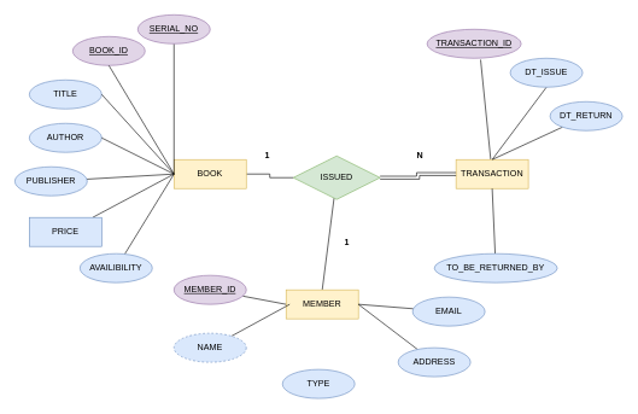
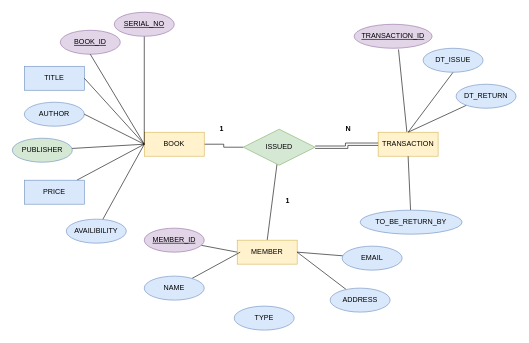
  <mxCell id="0" />
  <mxCell id="1" parent="0" />
  <mxCell id="2" style="edgeStyle=orthogonalEdgeStyle;rounded=0;orthogonalLoop=1;jettySize=auto;html=1;entryX=0;entryY=0.5;entryDx=0;entryDy=0;endArrow=none;endFill=0;" edge="1" parent="1" source="3" target="29"><mxGeometry relative="1" as="geometry" /></mxCell>
  <mxCell id="3" value="BOOK" style="whiteSpace=wrap;html=1;align=center;fillColor=#fff2cc;strokeColor=#d6b656;" vertex="1" parent="1"><mxGeometry x="240" y="220" width="100" height="40" as="geometry" /></mxCell>
  <mxCell id="4" style="rounded=0;orthogonalLoop=1;jettySize=auto;html=1;entryX=0;entryY=0.5;entryDx=0;entryDy=0;endArrow=none;endFill=0;" edge="1" parent="1" source="5" target="3"><mxGeometry relative="1" as="geometry" /></mxCell>
- <mxCell id="5" value="AVAILIBILITY" style="ellipse;whiteSpace=wrap;html=1;align=center;fillColor=#dae8fc;strokeColor=#6c8ebf;" vertex="1" parent="1"><mxGeometry x="110" y="350" width="100" height="40" as="geometry" /></mxCell>
+ <mxCell id="5" value="AVAILIBILITY" style="ellipse;whiteSpace=wrap;html=1;align=center;fillColor=#dae8fc;strokeColor=#6c8ebf;" vertex="1" parent="1"><mxGeometry x="110" y="365" width="100" height="40" as="geometry" /></mxCell>
  <mxCell id="6" value="AUTHOR" style="ellipse;whiteSpace=wrap;html=1;align=center;fillColor=#dae8fc;strokeColor=#6c8ebf;" vertex="1" parent="1"><mxGeometry x="40" y="170" width="100" height="40" as="geometry" /></mxCell>
- <mxCell id="7" value="TITLE" style="ellipse;whiteSpace=wrap;html=1;align=center;fillColor=#dae8fc;strokeColor=#6c8ebf;" vertex="1" parent="1"><mxGeometry x="40" y="110" width="100" height="40" as="geometry" /></mxCell>
+ <mxCell id="7" value="TITLE" style="whiteSpace=wrap;html=1;align=center;fillColor=#dae8fc;strokeColor=#6c8ebf;rounded=0;" vertex="1" parent="1"><mxGeometry x="40" y="110" width="100" height="40" as="geometry" /></mxCell>
  <mxCell id="8" value="&lt;u&gt;BOOK_ID&lt;/u&gt;" style="ellipse;whiteSpace=wrap;html=1;align=center;fillColor=#e1d5e7;strokeColor=#9673a6;" vertex="1" parent="1"><mxGeometry x="100" y="50" width="100" height="40" as="geometry" /></mxCell>
  <mxCell id="9" style="rounded=0;orthogonalLoop=1;jettySize=auto;html=1;entryX=0;entryY=0.5;entryDx=0;entryDy=0;strokeColor=default;exitX=1;exitY=0.5;exitDx=0;exitDy=0;endArrow=none;endFill=0;" edge="1" parent="1" source="6" target="3"><mxGeometry relative="1" as="geometry"><mxPoint x="177" y="383" as="sourcePoint" /><mxPoint x="250" y="250" as="targetPoint" /></mxGeometry></mxCell>
  <mxCell id="10" style="rounded=0;orthogonalLoop=1;jettySize=auto;html=1;strokeColor=default;exitX=1;exitY=0.5;exitDx=0;exitDy=0;endArrow=none;endFill=0;" edge="1" parent="1" source="7"><mxGeometry relative="1" as="geometry"><mxPoint x="150" y="320" as="sourcePoint" /><mxPoint x="240" y="240" as="targetPoint" /></mxGeometry></mxCell>
  <mxCell id="11" style="rounded=0;orthogonalLoop=1;jettySize=auto;html=1;strokeColor=default;exitX=0.5;exitY=1;exitDx=0;exitDy=0;endArrow=none;endFill=0;" edge="1" parent="1" source="8"><mxGeometry relative="1" as="geometry"><mxPoint x="180" y="350" as="sourcePoint" /><mxPoint x="240" y="240" as="targetPoint" /></mxGeometry></mxCell>
  <mxCell id="12" style="rounded=0;orthogonalLoop=1;jettySize=auto;html=1;exitX=0.5;exitY=1;exitDx=0;exitDy=0;entryX=0;entryY=0.5;entryDx=0;entryDy=0;endArrow=none;endFill=0;" edge="1" parent="1" source="13" target="3"><mxGeometry relative="1" as="geometry" /></mxCell>
  <mxCell id="13" value="&lt;u&gt;SERIAL_NO&lt;/u&gt;" style="ellipse;whiteSpace=wrap;html=1;align=center;fillColor=#e1d5e7;strokeColor=#9673a6;" vertex="1" parent="1"><mxGeometry x="190" y="20" width="100" height="40" as="geometry" /></mxCell>
  <mxCell id="14" style="rounded=0;orthogonalLoop=1;jettySize=auto;html=1;endArrow=none;endFill=0;" edge="1" parent="1" source="15"><mxGeometry relative="1" as="geometry"><mxPoint x="240" y="240" as="targetPoint" /></mxGeometry></mxCell>
- <mxCell id="15" value="PUBLISHER" style="ellipse;whiteSpace=wrap;html=1;align=center;fillColor=#dae8fc;strokeColor=#6c8ebf;" vertex="1" parent="1"><mxGeometry y="230" width="100" height="40" as="geometry" x="20" /></mxCell>
+ <mxCell id="15" value="PUBLISHER" style="ellipse;whiteSpace=wrap;html=1;align=center;fillColor=#d5e8d4;strokeColor=#6c8ebf;" vertex="1" parent="1"><mxGeometry y="230" width="100" height="40" as="geometry" x="20" /></mxCell>
  <mxCell id="16" style="rounded=0;orthogonalLoop=1;jettySize=auto;html=1;endArrow=none;endFill=0;" edge="1" parent="1" source="17"><mxGeometry relative="1" as="geometry"><mxPoint x="240" y="240" as="targetPoint" /></mxGeometry></mxCell>
  <mxCell id="17" value="PRICE" style="whiteSpace=wrap;html=1;align=center;fillColor=#dae8fc;strokeColor=#6c8ebf;rounded=0;" vertex="1" parent="1"><mxGeometry x="40" y="300" width="100" height="40" as="geometry" /></mxCell>
  <mxCell id="18" style="rounded=0;orthogonalLoop=1;jettySize=auto;html=1;entryX=0.569;entryY=1.05;entryDx=0;entryDy=0;entryPerimeter=0;endArrow=none;endFill=0;" edge="1" parent="1" source="20" target="21"><mxGeometry relative="1" as="geometry" /></mxCell>
  <mxCell id="19" style="rounded=0;orthogonalLoop=1;jettySize=auto;html=1;entryX=0.5;entryY=1;entryDx=0;entryDy=0;endArrow=none;endFill=0;" edge="1" parent="1" target="22"><mxGeometry relative="1" as="geometry"><mxPoint x="680" y="220" as="sourcePoint" /></mxGeometry></mxCell>
  <mxCell id="20" value="TRANSACTION" style="whiteSpace=wrap;html=1;align=center;fillColor=#fff2cc;strokeColor=#d6b656;" vertex="1" parent="1"><mxGeometry x="630" y="220" width="100" height="40" as="geometry" /></mxCell>
  <mxCell id="21" value="&lt;u&gt;TRANSACTION_ID&lt;/u&gt;" style="ellipse;whiteSpace=wrap;html=1;align=center;fillColor=#e1d5e7;strokeColor=#9673a6;" vertex="1" parent="1"><mxGeometry x="590" y="40" width="130" height="40" as="geometry" /></mxCell>
  <mxCell id="22" value="DT_ISSUE" style="ellipse;whiteSpace=wrap;html=1;align=center;fillColor=#dae8fc;strokeColor=#6c8ebf;" vertex="1" parent="1"><mxGeometry x="705" y="80" width="100" height="40" as="geometry" /></mxCell>
  <mxCell id="23" style="rounded=0;orthogonalLoop=1;jettySize=auto;html=1;entryX=0.5;entryY=0;entryDx=0;entryDy=0;endArrow=none;endFill=0;" edge="1" parent="1" source="24" target="20"><mxGeometry relative="1" as="geometry" /></mxCell>
  <mxCell id="24" value="DT_RETURN" style="ellipse;whiteSpace=wrap;html=1;align=center;fillColor=#dae8fc;strokeColor=#6c8ebf;" vertex="1" parent="1"><mxGeometry x="760" y="140" width="100" height="40" as="geometry" /></mxCell>
  <mxCell id="25" style="rounded=0;orthogonalLoop=1;jettySize=auto;html=1;entryX=0.5;entryY=1;entryDx=0;entryDy=0;endArrow=none;endFill=0;" edge="1" parent="1" source="26" target="20"><mxGeometry relative="1" as="geometry" /></mxCell>
- <mxCell id="26" value="TO_BE_RETURNED_BY" style="ellipse;whiteSpace=wrap;html=1;align=center;fillColor=#dae8fc;strokeColor=#6c8ebf;" vertex="1" parent="1"><mxGeometry x="600" y="350" width="170" height="40" as="geometry" /></mxCell>
+ <mxCell id="26" value="TO_BE_RETURN_BY" style="ellipse;whiteSpace=wrap;html=1;align=center;fillColor=#dae8fc;strokeColor=#6c8ebf;" vertex="1" parent="1"><mxGeometry x="600" y="350" width="170" height="40" as="geometry" /></mxCell>
  <mxCell id="27" style="edgeStyle=orthogonalEdgeStyle;rounded=0;orthogonalLoop=1;jettySize=auto;html=1;entryX=0;entryY=0.5;entryDx=0;entryDy=0;endArrow=none;endFill=0;shape=link;" edge="1" parent="1" source="29" target="20"><mxGeometry relative="1" as="geometry" /></mxCell>
  <mxCell id="28" style="rounded=0;orthogonalLoop=1;jettySize=auto;html=1;entryX=0.5;entryY=0;entryDx=0;entryDy=0;endArrow=none;endFill=0;" edge="1" parent="1" source="29" target="30"><mxGeometry relative="1" as="geometry" /></mxCell>
  <mxCell id="29" value="ISSUED" style="shape=rhombus;perimeter=rhombusPerimeter;whiteSpace=wrap;html=1;align=center;fillColor=#d5e8d4;strokeColor=#82b366;" vertex="1" parent="1"><mxGeometry x="405" y="215" width="120" height="60" as="geometry" /></mxCell>
  <mxCell id="30" value="MEMBER" style="whiteSpace=wrap;html=1;align=center;fillColor=#fff2cc;strokeColor=#d6b656;" vertex="1" parent="1"><mxGeometry x="395" y="400" width="100" height="40" as="geometry" /></mxCell>
  <mxCell id="31" style="rounded=0;orthogonalLoop=1;jettySize=auto;html=1;entryX=0;entryY=0.5;entryDx=0;entryDy=0;endArrow=none;endFill=0;" edge="1" parent="1" source="32" target="30"><mxGeometry relative="1" as="geometry" /></mxCell>
  <mxCell id="32" value="&lt;u&gt;MEMBER_ID&lt;/u&gt;" style="ellipse;whiteSpace=wrap;html=1;align=center;fillColor=#e1d5e7;strokeColor=#9673a6;" vertex="1" parent="1"><mxGeometry x="240" y="380" width="100" height="40" as="geometry" /></mxCell>
  <mxCell id="33" style="rounded=0;orthogonalLoop=1;jettySize=auto;html=1;endArrow=none;endFill=0;" edge="1" parent="1" source="34"><mxGeometry relative="1" as="geometry"><mxPoint x="400" y="420" as="targetPoint" /></mxGeometry></mxCell>
- <mxCell id="34" value="NAME" style="ellipse;whiteSpace=wrap;html=1;align=center;fillColor=#dae8fc;strokeColor=#6c8ebf;dashed=1;" vertex="1" parent="1"><mxGeometry x="240" y="460" width="100" height="40" as="geometry" /></mxCell>
+ <mxCell id="34" value="NAME" style="ellipse;whiteSpace=wrap;html=1;align=center;fillColor=#dae8fc;strokeColor=#6c8ebf;" vertex="1" parent="1"><mxGeometry x="240" y="460" width="100" height="40" as="geometry" /></mxCell>
  <mxCell id="35" style="rounded=0;orthogonalLoop=1;jettySize=auto;html=1;entryX=1;entryY=0.5;entryDx=0;entryDy=0;endArrow=none;endFill=0;" edge="1" parent="1" source="36" target="30"><mxGeometry relative="1" as="geometry" /></mxCell>
  <mxCell id="36" value="EMAIL" style="ellipse;whiteSpace=wrap;html=1;align=center;fillColor=#dae8fc;strokeColor=#6c8ebf;" vertex="1" parent="1"><mxGeometry x="570" y="410" width="100" height="40" as="geometry" /></mxCell>
  <mxCell id="37" style="rounded=0;orthogonalLoop=1;jettySize=auto;html=1;entryX=1;entryY=0.5;entryDx=0;entryDy=0;endArrow=none;endFill=0;" edge="1" parent="1" source="38" target="30"><mxGeometry relative="1" as="geometry" /></mxCell>
  <mxCell id="38" value="ADDRESS" style="ellipse;whiteSpace=wrap;html=1;align=center;fillColor=#dae8fc;strokeColor=#6c8ebf;" vertex="1" parent="1"><mxGeometry x="550" y="480" width="100" height="40" as="geometry" /></mxCell>
  <mxCell id="39" value="TYPE" style="ellipse;whiteSpace=wrap;html=1;align=center;fillColor=#dae8fc;strokeColor=#6c8ebf;" vertex="1" parent="1"><mxGeometry x="390" y="510" width="100" height="40" as="geometry" /></mxCell>
  <mxCell id="40" value="1" style="text;strokeColor=none;fillColor=none;spacingLeft=4;spacingRight=4;overflow=hidden;rotatable=0;points=[[0,0.5],[1,0.5]];portConstraint=eastwest;fontSize=12;whiteSpace=wrap;html=1;fontStyle=1" vertex="1" parent="1"><mxGeometry x="360" y="200" width="20" height="30" as="geometry" /></mxCell>
  <mxCell id="41" value="N" style="text;strokeColor=none;fillColor=none;spacingLeft=4;spacingRight=4;overflow=hidden;rotatable=0;points=[[0,0.5],[1,0.5]];portConstraint=eastwest;fontSize=12;whiteSpace=wrap;html=1;fontStyle=1" vertex="1" parent="1"><mxGeometry x="570" y="200" width="20" height="30" as="geometry" /></mxCell>
  <mxCell id="42" value="1" style="text;strokeColor=none;fillColor=none;spacingLeft=4;spacingRight=4;overflow=hidden;rotatable=0;points=[[0,0.5],[1,0.5]];portConstraint=eastwest;fontSize=12;whiteSpace=wrap;html=1;fontStyle=1" vertex="1" parent="1"><mxGeometry x="470" y="320" width="20" height="30" as="geometry" /></mxCell>
